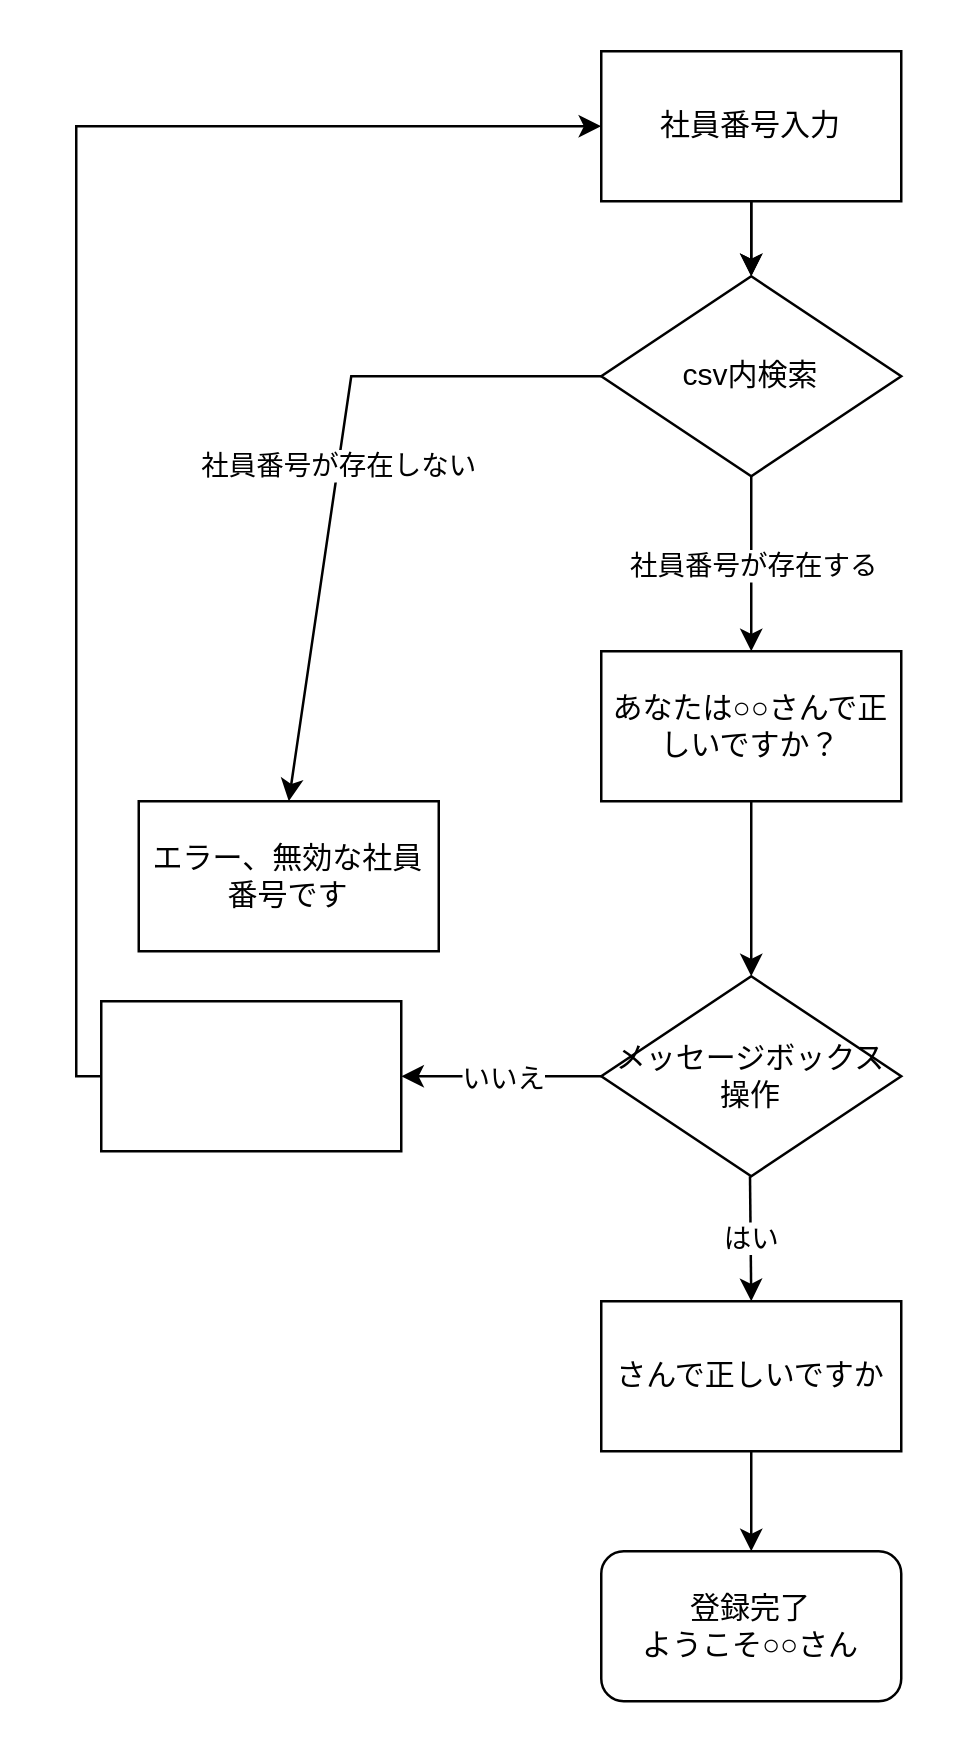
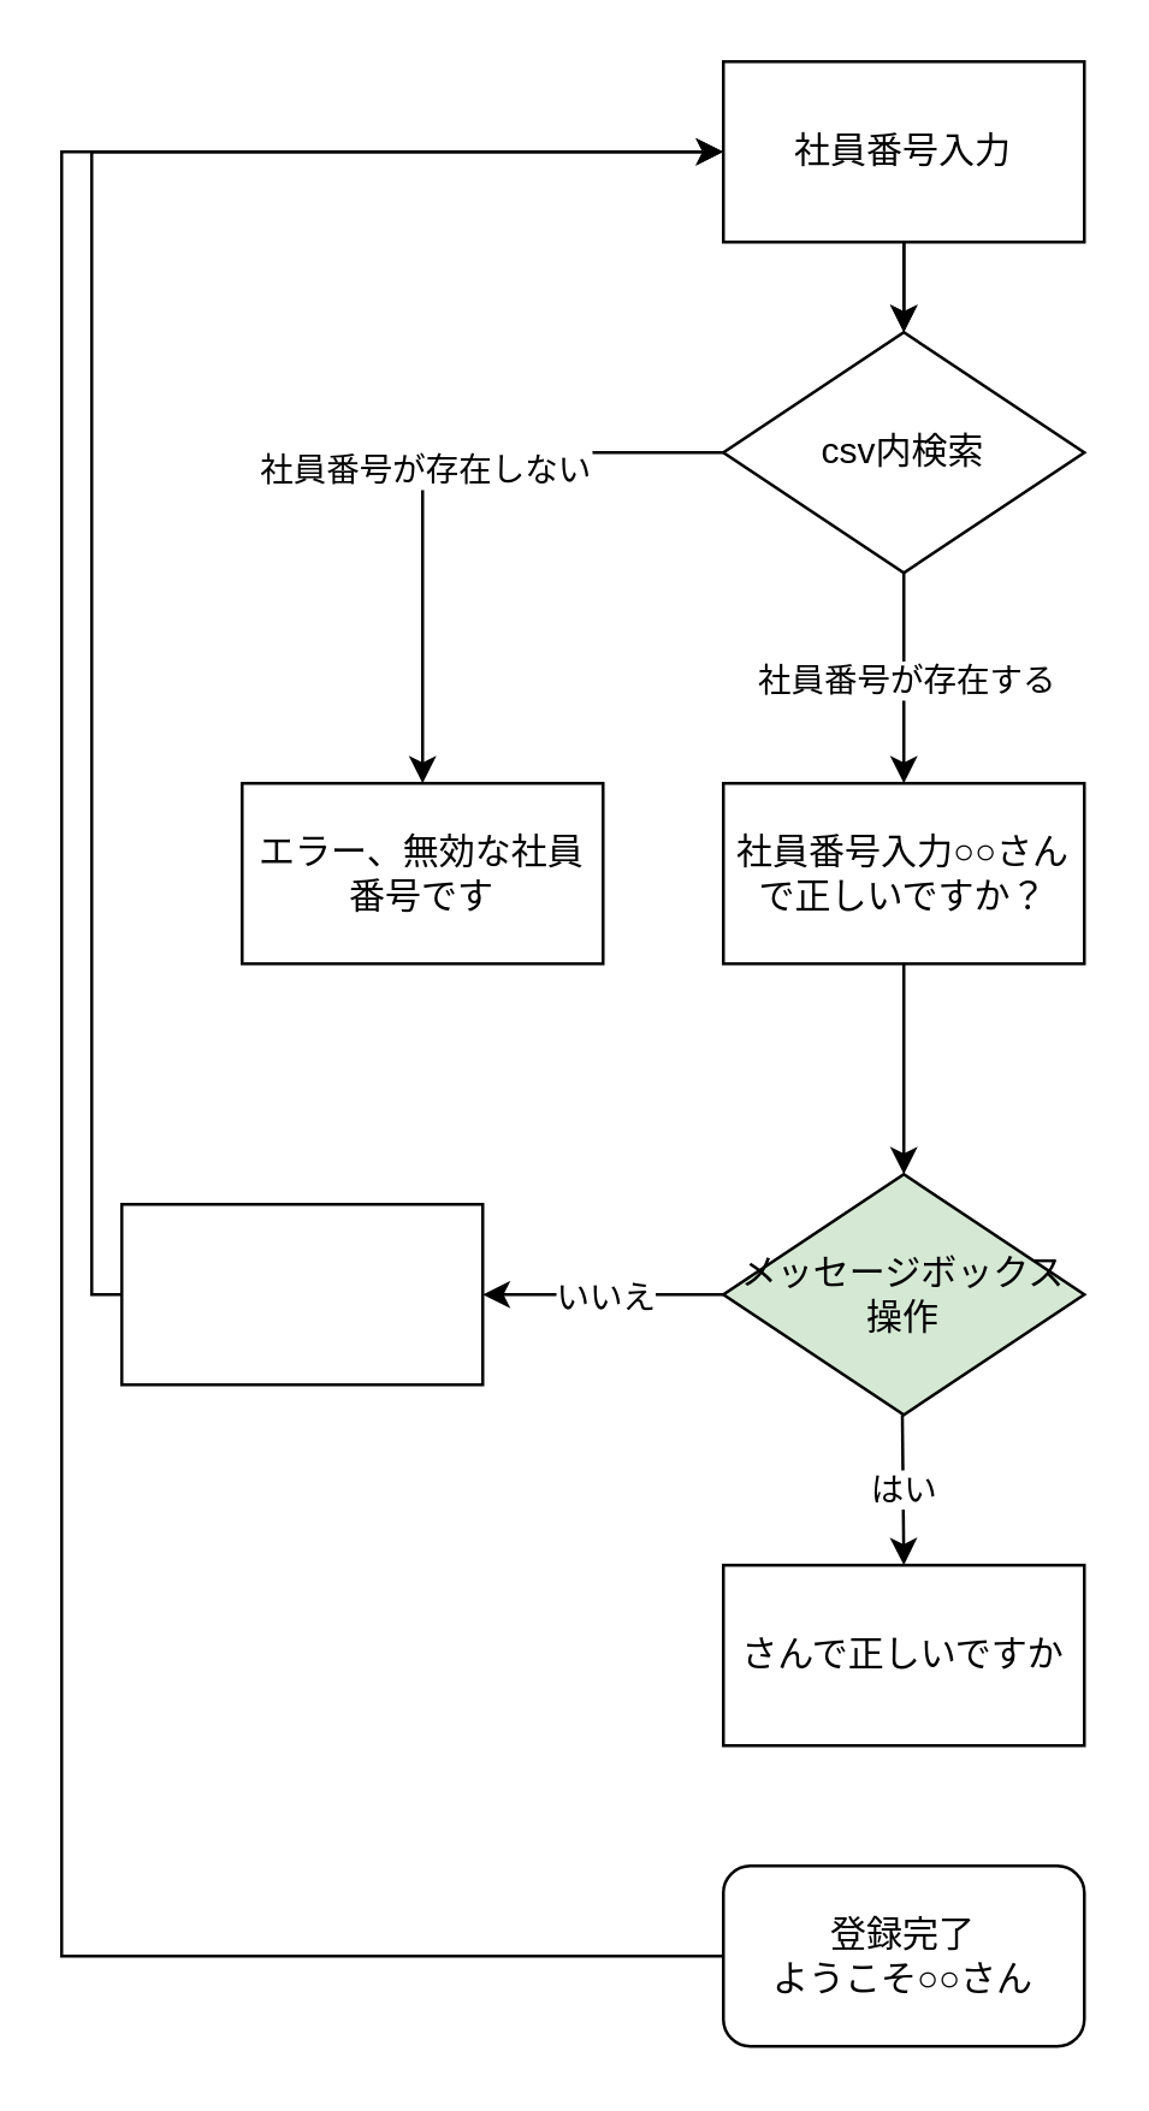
  <mxCell id="0" />
  <mxCell id="1" parent="0" />
  <mxCell id="2" value="" style="edgeStyle=orthogonalEdgeStyle;rounded=0;orthogonalLoop=1;jettySize=auto;html=1;" edge="1" parent="1" source="4" target="5"><mxGeometry relative="1" as="geometry" /></mxCell>
  <mxCell id="3" value="" style="edgeStyle=orthogonalEdgeStyle;rounded=0;orthogonalLoop=1;jettySize=auto;html=1;" edge="1" parent="1" source="4" target="5"><mxGeometry relative="1" as="geometry" /></mxCell>
  <mxCell id="4" value="社員番号入力" style="whiteSpace=wrap;html=1;rounded=0;" vertex="1" parent="1"><mxGeometry x="240" y="20" width="120" height="60" as="geometry" /></mxCell>
  <mxCell id="5" value="csv内検索" style="rhombus;whiteSpace=wrap;html=1;" vertex="1" parent="1"><mxGeometry x="240" y="110" width="120" height="80" as="geometry" /></mxCell>
- <mxCell id="6" value="あなたは○○さんで正しいですか？" style="rounded=0;whiteSpace=wrap;html=1;" vertex="1" parent="1"><mxGeometry x="240" y="260" width="120" height="60" as="geometry" /></mxCell>
+ <mxCell id="6" value="社員番号入力○○さんで正しいですか？" style="rounded=0;whiteSpace=wrap;html=1;" vertex="1" parent="1"><mxGeometry x="240" y="260" width="120" height="60" as="geometry" /></mxCell>
  <mxCell id="7" value="" style="endArrow=classic;html=1;rounded=0;entryX=0.5;entryY=0;entryDx=0;entryDy=0;" edge="1" parent="1" target="6"><mxGeometry relative="1" as="geometry"><mxPoint x="300" y="190" as="sourcePoint" /><mxPoint x="400" y="190" as="targetPoint" /></mxGeometry></mxCell>
  <mxCell id="8" value="社員番号が存在する" style="edgeLabel;resizable=0;html=1;;align=center;verticalAlign=middle;" connectable="0" vertex="1" parent="7"><mxGeometry relative="1" as="geometry" /></mxCell>
- <mxCell id="9" value="エラー、無効な社員番号です" style="rounded=0;whiteSpace=wrap;html=1;" vertex="1" parent="1"><mxGeometry x="55" y="320" width="120" height="60" as="geometry" /></mxCell>
+ <mxCell id="9" value="エラー、無効な社員番号です" style="rounded=0;whiteSpace=wrap;html=1;" vertex="1" parent="1"><mxGeometry x="80" y="260" width="120" height="60" as="geometry" /></mxCell>
  <mxCell id="10" value="" style="endArrow=classic;html=1;rounded=0;entryX=0.5;entryY=0;entryDx=0;entryDy=0;exitX=0;exitY=0.5;exitDx=0;exitDy=0;" edge="1" parent="1" source="5" target="9"><mxGeometry relative="1" as="geometry"><mxPoint x="40" y="190" as="sourcePoint" /><mxPoint x="140" y="190" as="targetPoint" /><Array as="points"><mxPoint x="140" y="150" /></Array></mxGeometry></mxCell>
  <mxCell id="11" value="社員番号が存在しない" style="edgeLabel;resizable=0;html=1;;align=center;verticalAlign=middle;" connectable="0" vertex="1" parent="10"><mxGeometry relative="1" as="geometry" /></mxCell>
- <mxCell id="12" value="メッセージボックス操作" style="rhombus;whiteSpace=wrap;html=1;rounded=0;" vertex="1" parent="1"><mxGeometry x="240" y="390" width="120" height="80" as="geometry" /></mxCell>
+ <mxCell id="12" value="メッセージボックス操作" style="rhombus;whiteSpace=wrap;html=1;rounded=0;fillColor=#d5e8d4;" vertex="1" parent="1"><mxGeometry x="240" y="390" width="120" height="80" as="geometry" /></mxCell>
  <mxCell id="13" value="" style="endArrow=classic;html=1;rounded=0;exitX=0.5;exitY=1;exitDx=0;exitDy=0;entryX=0.5;entryY=0;entryDx=0;entryDy=0;" edge="1" parent="1" source="6" target="12"><mxGeometry relative="1" as="geometry"><mxPoint x="320" y="350" as="sourcePoint" /><mxPoint x="420" y="350" as="targetPoint" /></mxGeometry></mxCell>
  <mxCell id="14" style="edgeStyle=orthogonalEdgeStyle;rounded=0;orthogonalLoop=1;jettySize=auto;html=1;entryX=0;entryY=0.5;entryDx=0;entryDy=0;" edge="1" parent="1" source="15" target="4"><mxGeometry relative="1" as="geometry"><Array as="points"><mxPoint x="30" y="430" /><mxPoint x="30" y="50" /></Array></mxGeometry></mxCell>
  <mxCell id="15" value="" style="whiteSpace=wrap;html=1;rounded=0;" vertex="1" parent="1"><mxGeometry x="40" y="400" width="120" height="60" as="geometry" /></mxCell>
+ <mxCell id="16" style="edgeStyle=orthogonalEdgeStyle;rounded=0;orthogonalLoop=1;jettySize=auto;html=1;entryX=0;entryY=0.5;entryDx=0;entryDy=0;exitX=0;exitY=0.5;exitDx=0;exitDy=0;" edge="1" parent="1" source="17" target="4"><mxGeometry relative="1" as="geometry"><Array as="points"><mxPoint x="20" y="650" /><mxPoint x="20" y="50" /></Array></mxGeometry></mxCell>
  <mxCell id="17" value="登録完了&lt;br&gt;ようこそ○○さん" style="whiteSpace=wrap;html=1;rounded=1;" vertex="1" parent="1"><mxGeometry x="240" y="620" width="120" height="60" as="geometry" /></mxCell>
  <mxCell id="18" value="" style="endArrow=classic;html=1;rounded=0;exitX=0;exitY=0.5;exitDx=0;exitDy=0;" edge="1" parent="1" source="12" target="15"><mxGeometry relative="1" as="geometry"><mxPoint x="320" y="450" as="sourcePoint" /><mxPoint x="420" y="450" as="targetPoint" /></mxGeometry></mxCell>
  <mxCell id="19" value="いいえ" style="edgeLabel;resizable=0;html=1;;align=center;verticalAlign=middle;" connectable="0" vertex="1" parent="18"><mxGeometry relative="1" as="geometry" /></mxCell>
  <mxCell id="20" value="" style="endArrow=classic;html=1;rounded=0;exitX=0.5;exitY=1;exitDx=0;exitDy=0;entryX=0.5;entryY=0;entryDx=0;entryDy=0;" edge="1" parent="1" target="23"><mxGeometry relative="1" as="geometry"><mxPoint x="299.5" y="470" as="sourcePoint" /><mxPoint x="299.5" y="560" as="targetPoint" /></mxGeometry></mxCell>
  <mxCell id="21" value="はい" style="edgeLabel;resizable=0;html=1;;align=center;verticalAlign=middle;" connectable="0" vertex="1" parent="20"><mxGeometry relative="1" as="geometry" /></mxCell>
- <mxCell id="22" value="" style="edgeStyle=orthogonalEdgeStyle;rounded=0;orthogonalLoop=1;jettySize=auto;html=1;" edge="1" parent="1" source="23" target="17"><mxGeometry relative="1" as="geometry" /></mxCell>
  <mxCell id="23" value="さんで正しいですか" style="whiteSpace=wrap;html=1;rounded=0;" vertex="1" parent="1"><mxGeometry x="240" y="520" width="120" height="60" as="geometry" /></mxCell>
